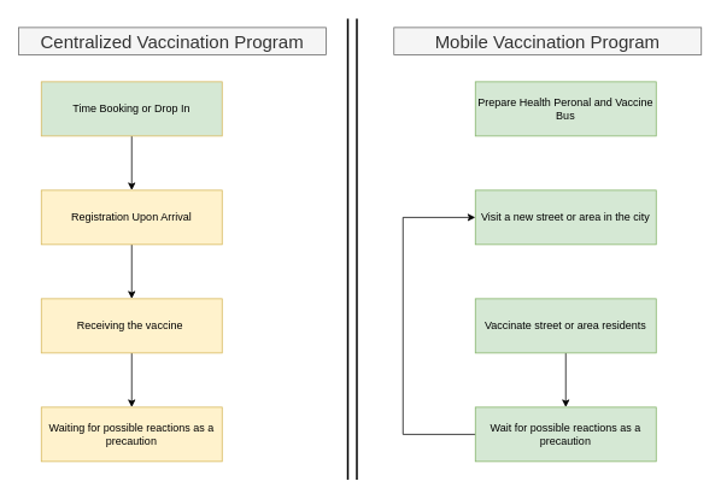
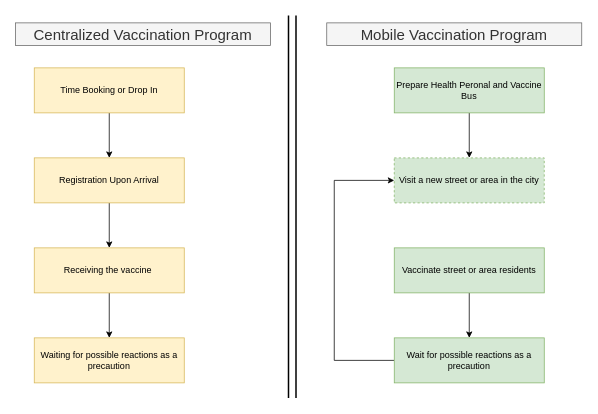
  <mxCell id="0" />
  <mxCell id="1" parent="0" />
  <mxCell id="2" style="edgeStyle=orthogonalEdgeStyle;rounded=0;orthogonalLoop=1;jettySize=auto;html=1;exitX=0.5;exitY=1;exitDx=0;exitDy=0;" parent="1" source="3" target="5" edge="1"><mxGeometry relative="1" as="geometry" /></mxCell>
- <mxCell id="3" value="Time Booking or Drop In" style="rounded=0;whiteSpace=wrap;html=1;fillColor=#d5e8d4;strokeColor=#d6b656;" parent="1" vertex="1"><mxGeometry x="45" y="90" width="200" height="60" as="geometry" /></mxCell>
+ <mxCell id="3" value="Time Booking or Drop In" style="rounded=0;whiteSpace=wrap;html=1;fillColor=#fff2cc;strokeColor=#d6b656;" parent="1" vertex="1"><mxGeometry x="45" y="90" width="200" height="60" as="geometry" /></mxCell>
  <mxCell id="4" style="edgeStyle=orthogonalEdgeStyle;rounded=0;orthogonalLoop=1;jettySize=auto;html=1;" parent="1" source="5" target="7" edge="1"><mxGeometry relative="1" as="geometry" /></mxCell>
  <mxCell id="5" value="Registration Upon Arrival" style="rounded=0;whiteSpace=wrap;html=1;fillColor=#fff2cc;strokeColor=#d6b656;" parent="1" vertex="1"><mxGeometry x="45" y="210" width="200" height="60" as="geometry" /></mxCell>
  <mxCell id="6" style="edgeStyle=orthogonalEdgeStyle;rounded=0;orthogonalLoop=1;jettySize=auto;html=1;" parent="1" source="7" target="8" edge="1"><mxGeometry relative="1" as="geometry" /></mxCell>
  <mxCell id="7" value="Receiving the vaccine&amp;nbsp;" style="rounded=0;whiteSpace=wrap;html=1;fillColor=#fff2cc;strokeColor=#d6b656;" parent="1" vertex="1"><mxGeometry x="45" y="330" width="200" height="60" as="geometry" /></mxCell>
  <mxCell id="8" value="Waiting for possible reactions as a precaution" style="rounded=0;whiteSpace=wrap;html=1;fillColor=#fff2cc;strokeColor=#d6b656;" parent="1" vertex="1"><mxGeometry x="45" y="450" width="200" height="60" as="geometry" /></mxCell>
+ <mxCell id="9" style="edgeStyle=orthogonalEdgeStyle;rounded=0;orthogonalLoop=1;jettySize=auto;html=1;entryX=0.5;entryY=0;entryDx=0;entryDy=0;" parent="1" source="10" target="11" edge="1"><mxGeometry relative="1" as="geometry" /></mxCell>
  <mxCell id="10" value="Prepare Health Peronal and Vaccine Bus" style="rounded=0;whiteSpace=wrap;html=1;fillColor=#d5e8d4;strokeColor=#82b366;" parent="1" vertex="1"><mxGeometry x="525" y="90" width="200" height="60" as="geometry" /></mxCell>
- <mxCell id="11" value="Visit a new street or area in the city" style="rounded=0;whiteSpace=wrap;html=1;fillColor=#d5e8d4;strokeColor=#82b366;" parent="1" vertex="1"><mxGeometry x="525" y="210" width="200" height="60" as="geometry" /></mxCell>
+ <mxCell id="11" value="Visit a new street or area in the city" style="rounded=0;whiteSpace=wrap;html=1;fillColor=#d5e8d4;strokeColor=#82b366;dashed=1;" parent="1" vertex="1"><mxGeometry x="525" y="210" width="200" height="60" as="geometry" /></mxCell>
  <mxCell id="12" style="edgeStyle=orthogonalEdgeStyle;rounded=0;orthogonalLoop=1;jettySize=auto;html=1;" parent="1" source="13" target="15" edge="1"><mxGeometry relative="1" as="geometry" /></mxCell>
  <mxCell id="13" value="Vaccinate street or area residents" style="rounded=0;whiteSpace=wrap;html=1;fillColor=#d5e8d4;strokeColor=#82b366;" parent="1" vertex="1"><mxGeometry x="525" y="330" width="200" height="60" as="geometry" /></mxCell>
  <mxCell id="14" style="edgeStyle=orthogonalEdgeStyle;rounded=0;orthogonalLoop=1;jettySize=auto;html=1;entryX=0;entryY=0.5;entryDx=0;entryDy=0;" parent="1" source="15" target="11" edge="1"><mxGeometry relative="1" as="geometry"><Array as="points"><mxPoint x="445" y="480" /><mxPoint x="445" y="240" /></Array></mxGeometry></mxCell>
  <mxCell id="15" value="Wait for possible reactions as a precaution" style="rounded=0;whiteSpace=wrap;html=1;fillColor=#d5e8d4;strokeColor=#82b366;" parent="1" vertex="1"><mxGeometry x="525" y="450" width="200" height="60" as="geometry" /></mxCell>
  <mxCell id="16" value="&lt;font style=&quot;font-size: 20px&quot;&gt;Centralized Vaccination Program&lt;/font&gt;" style="text;html=1;strokeColor=#666666;fillColor=#f5f5f5;align=center;verticalAlign=middle;whiteSpace=wrap;rounded=0;fontColor=#333333;" parent="1" vertex="1"><mxGeometry x="20" y="30" width="340" height="30" as="geometry" /></mxCell>
  <mxCell id="17" value="&lt;font style=&quot;font-size: 20px&quot;&gt;Mobile Vaccination Program&lt;/font&gt;" style="text;html=1;strokeColor=#666666;fillColor=#f5f5f5;align=center;verticalAlign=middle;whiteSpace=wrap;rounded=0;fontColor=#333333;" parent="1" vertex="1"><mxGeometry x="435" y="30" width="340" height="30" as="geometry" /></mxCell>
  <mxCell id="18" value="" style="line;strokeWidth=2;direction=south;html=1;fontSize=20;" parent="1" vertex="1"><mxGeometry x="379" y="20" width="10" height="510" as="geometry" /></mxCell>
  <mxCell id="19" value="" style="line;strokeWidth=2;direction=south;html=1;fontSize=20;" parent="1" vertex="1"><mxGeometry x="389" y="20" width="10" height="510" as="geometry" /></mxCell>
